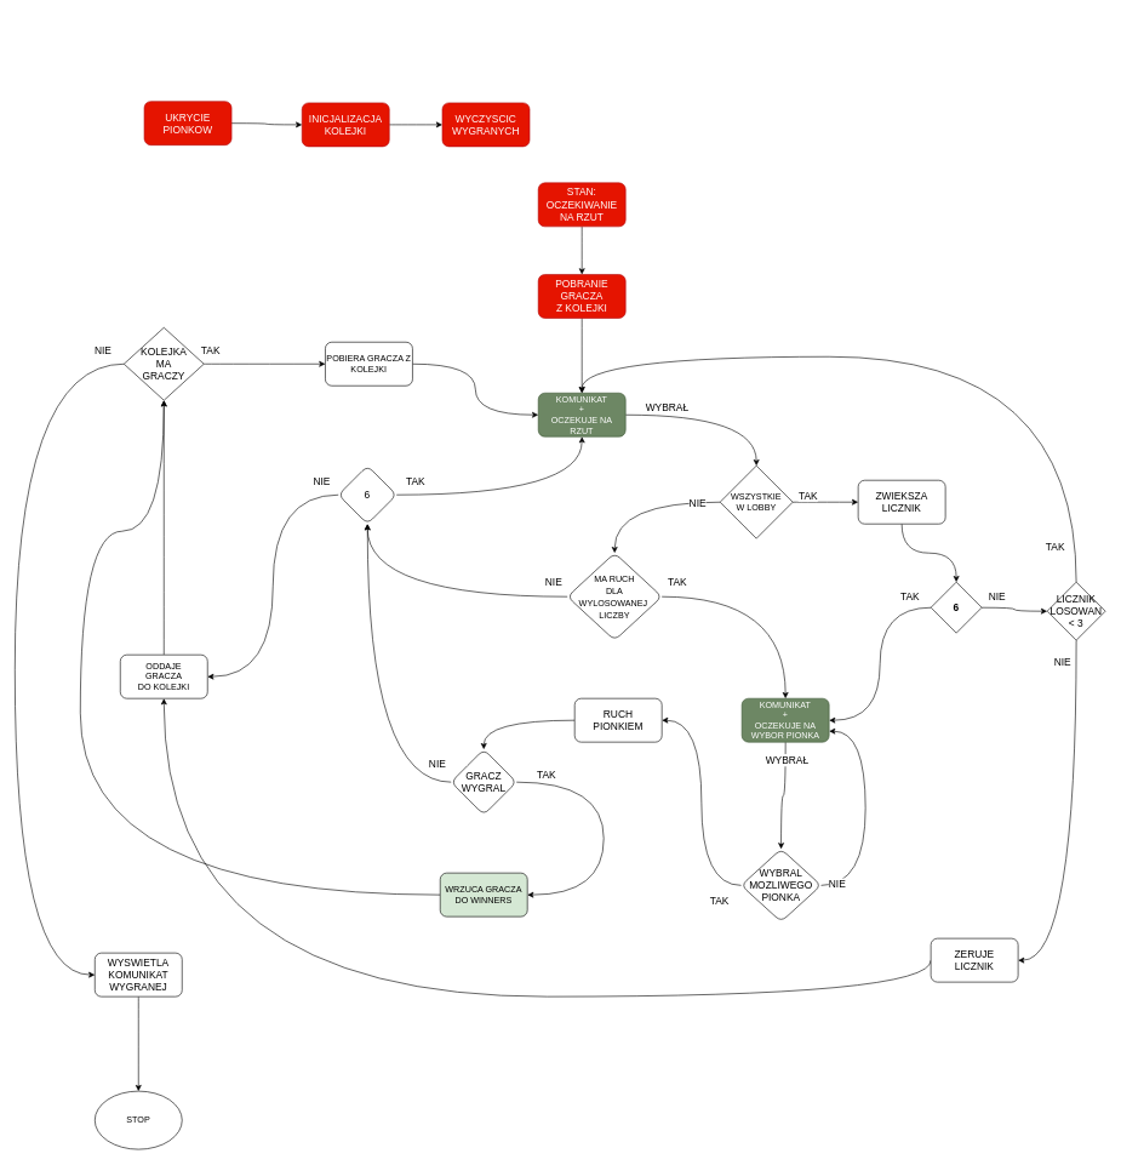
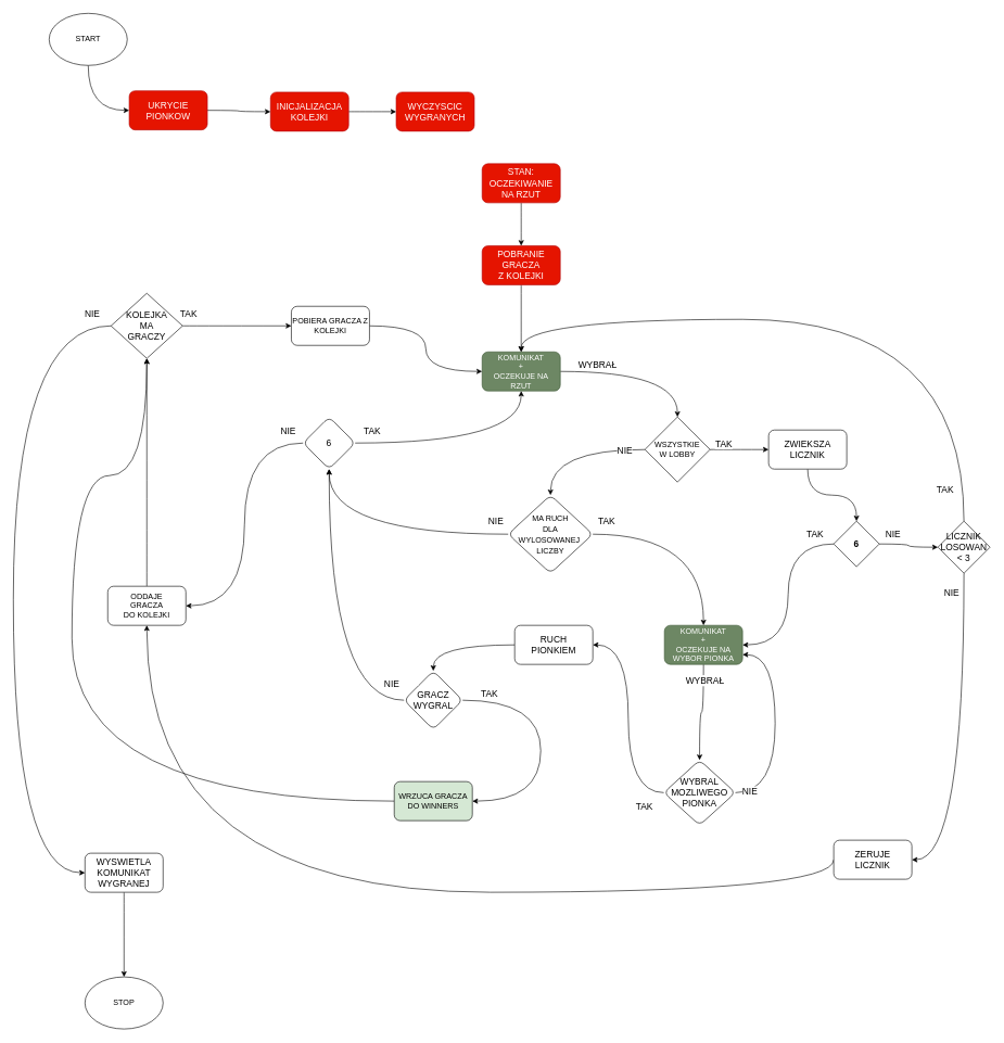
  <mxCell id="0" />
  <mxCell id="1" parent="0" />
+ <mxCell id="2" style="edgeStyle=orthogonalEdgeStyle;rounded=0;orthogonalLoop=1;jettySize=auto;html=1;exitX=0.5;exitY=1;exitDx=0;exitDy=0;curved=1;entryX=0;entryY=0.5;entryDx=0;entryDy=0;" edge="1" parent="1" source="3" target="69"><mxGeometry relative="1" as="geometry" /></mxCell>
+ <mxCell id="3" value="START" style="ellipse;whiteSpace=wrap;html=1;" vertex="1" parent="1"><mxGeometry x="75" y="20" width="120" height="80" as="geometry" /></mxCell>
  <mxCell id="4" value="STOP" style="ellipse;whiteSpace=wrap;html=1;" vertex="1" parent="1"><mxGeometry x="130" y="1500" width="120" height="80" as="geometry" /></mxCell>
  <mxCell id="5" style="edgeStyle=orthogonalEdgeStyle;curved=1;rounded=0;orthogonalLoop=1;jettySize=auto;html=1;exitX=1;exitY=0.5;exitDx=0;exitDy=0;entryX=0;entryY=0.5;entryDx=0;entryDy=0;" edge="1" parent="1" source="6" target="18"><mxGeometry relative="1" as="geometry" /></mxCell>
  <mxCell id="6" value="POBIERA GRACZA Z KOLEJKI" style="rounded=1;whiteSpace=wrap;html=1;" vertex="1" parent="1"><mxGeometry x="447" y="470" width="120" height="60" as="geometry" /></mxCell>
  <mxCell id="7" style="edgeStyle=orthogonalEdgeStyle;curved=1;rounded=0;orthogonalLoop=1;jettySize=auto;html=1;exitX=0;exitY=0.5;exitDx=0;exitDy=0;entryX=1;entryY=0.5;entryDx=0;entryDy=0;fontSize=14;" edge="1" parent="1" source="64" target="56"><mxGeometry relative="1" as="geometry" /></mxCell>
  <mxCell id="8" value="TAK" style="edgeLabel;html=1;align=center;verticalAlign=middle;resizable=0;points=[];fontSize=14;" vertex="1" connectable="0" parent="7"><mxGeometry x="-0.851" y="-5" relative="1" as="geometry"><mxPoint x="-6" y="25" as="offset" /></mxGeometry></mxCell>
  <mxCell id="9" style="edgeStyle=orthogonalEdgeStyle;curved=1;rounded=0;orthogonalLoop=1;jettySize=auto;html=1;exitX=0.5;exitY=1;exitDx=0;exitDy=0;fontSize=14;" edge="1" parent="1" source="11" target="64"><mxGeometry relative="1" as="geometry" /></mxCell>
  <mxCell id="10" value="WYBRAŁ" style="edgeLabel;html=1;align=center;verticalAlign=middle;resizable=0;points=[];fontSize=14;" vertex="1" connectable="0" parent="9"><mxGeometry x="-0.689" y="1" relative="1" as="geometry"><mxPoint as="offset" /></mxGeometry></mxCell>
  <mxCell id="11" value="KOMUNIKAT&lt;br&gt;+&lt;br&gt;OCZEKUJE NA WYBOR PIONKA" style="rounded=1;whiteSpace=wrap;html=1;fillColor=#6d8764;fontColor=#ffffff;strokeColor=#3A5431;" vertex="1" parent="1"><mxGeometry x="1020" y="960" width="120" height="60" as="geometry" /></mxCell>
  <mxCell id="12" style="edgeStyle=orthogonalEdgeStyle;curved=1;rounded=0;orthogonalLoop=1;jettySize=auto;html=1;exitX=0.5;exitY=0;exitDx=0;exitDy=0;entryX=0.5;entryY=1;entryDx=0;entryDy=0;fontSize=14;" edge="1" parent="1" source="13" target="40"><mxGeometry relative="1" as="geometry" /></mxCell>
  <mxCell id="13" value="ODDAJE&lt;br&gt;GRACZA&lt;br&gt;DO KOLEJKI" style="rounded=1;whiteSpace=wrap;html=1;" vertex="1" parent="1"><mxGeometry x="165" y="900" width="120" height="60" as="geometry" /></mxCell>
  <mxCell id="14" style="edgeStyle=orthogonalEdgeStyle;curved=1;rounded=0;orthogonalLoop=1;jettySize=auto;html=1;exitX=0;exitY=0.5;exitDx=0;exitDy=0;entryX=0.5;entryY=1;entryDx=0;entryDy=0;fontSize=14;" edge="1" parent="1" source="15" target="40"><mxGeometry relative="1" as="geometry"><Array as="points"><mxPoint x="110" y="1230" /><mxPoint x="110" y="730" /><mxPoint x="225" y="730" /></Array></mxGeometry></mxCell>
  <mxCell id="15" value="WRZUCA GRACZA DO WINNERS" style="rounded=1;whiteSpace=wrap;html=1;fillColor=#d5e8d4;" vertex="1" parent="1"><mxGeometry x="605" y="1200" width="120" height="60" as="geometry" /></mxCell>
  <mxCell id="16" style="edgeStyle=orthogonalEdgeStyle;curved=1;rounded=0;orthogonalLoop=1;jettySize=auto;html=1;exitX=1;exitY=0.5;exitDx=0;exitDy=0;" edge="1" parent="1" source="18" target="23"><mxGeometry relative="1" as="geometry" /></mxCell>
  <mxCell id="17" value="WYBRAŁ" style="edgeLabel;html=1;align=center;verticalAlign=middle;resizable=0;points=[];fontSize=14;" vertex="1" connectable="0" parent="16"><mxGeometry x="-0.709" relative="1" as="geometry"><mxPoint x="20" y="-11" as="offset" /></mxGeometry></mxCell>
  <mxCell id="18" value="KOMUNIKAT&lt;br&gt;+&lt;br&gt;OCZEKUJE NA RZUT" style="rounded=1;whiteSpace=wrap;html=1;fillColor=#6d8764;fontColor=#ffffff;strokeColor=#3A5431;" vertex="1" parent="1"><mxGeometry x="740" y="540" width="120" height="60" as="geometry" /></mxCell>
  <mxCell id="19" style="edgeStyle=orthogonalEdgeStyle;curved=1;rounded=0;orthogonalLoop=1;jettySize=auto;html=1;exitX=1;exitY=0.5;exitDx=0;exitDy=0;entryX=0;entryY=0.5;entryDx=0;entryDy=0;fontSize=14;" edge="1" parent="1" source="23" target="35"><mxGeometry relative="1" as="geometry" /></mxCell>
  <mxCell id="20" value="TAK" style="edgeLabel;html=1;align=center;verticalAlign=middle;resizable=0;points=[];fontSize=14;" vertex="1" connectable="0" parent="19"><mxGeometry x="-0.44" y="-11" relative="1" as="geometry"><mxPoint x="-5" y="-21" as="offset" /></mxGeometry></mxCell>
  <mxCell id="21" style="edgeStyle=orthogonalEdgeStyle;curved=1;rounded=0;orthogonalLoop=1;jettySize=auto;html=1;exitX=0;exitY=0.5;exitDx=0;exitDy=0;fontSize=14;entryX=0.5;entryY=0;entryDx=0;entryDy=0;" edge="1" parent="1" source="23" target="54"><mxGeometry relative="1" as="geometry"><mxPoint x="860" y="820" as="targetPoint" /></mxGeometry></mxCell>
  <mxCell id="22" value="NIE" style="edgeLabel;html=1;align=center;verticalAlign=middle;resizable=0;points=[];fontSize=14;" vertex="1" connectable="0" parent="21"><mxGeometry x="-0.704" relative="1" as="geometry"><mxPoint as="offset" /></mxGeometry></mxCell>
  <mxCell id="23" value="WSZYSTKIE&lt;br&gt;W LOBBY" style="rhombus;whiteSpace=wrap;html=1;" vertex="1" parent="1"><mxGeometry x="990" y="640" width="100" height="100" as="geometry" /></mxCell>
  <mxCell id="24" style="edgeStyle=orthogonalEdgeStyle;curved=1;rounded=0;orthogonalLoop=1;jettySize=auto;html=1;exitX=1;exitY=0.5;exitDx=0;exitDy=0;entryX=0;entryY=0.5;entryDx=0;entryDy=0;fontSize=14;" edge="1" parent="1" source="28" target="33"><mxGeometry relative="1" as="geometry" /></mxCell>
  <mxCell id="25" value="NIE" style="edgeLabel;html=1;align=center;verticalAlign=middle;resizable=0;points=[];fontSize=14;" vertex="1" connectable="0" parent="24"><mxGeometry x="-0.26" y="-2" relative="1" as="geometry"><mxPoint x="-15" y="-17" as="offset" /></mxGeometry></mxCell>
  <mxCell id="26" style="edgeStyle=orthogonalEdgeStyle;curved=1;rounded=0;orthogonalLoop=1;jettySize=auto;html=1;exitX=0;exitY=0.5;exitDx=0;exitDy=0;entryX=1;entryY=0.5;entryDx=0;entryDy=0;fontSize=14;" edge="1" parent="1" source="28" target="11"><mxGeometry relative="1" as="geometry"><Array as="points"><mxPoint x="1210" y="835" /><mxPoint x="1210" y="990" /></Array></mxGeometry></mxCell>
  <mxCell id="27" value="TAK" style="edgeLabel;html=1;align=center;verticalAlign=middle;resizable=0;points=[];fontSize=14;" vertex="1" connectable="0" parent="26"><mxGeometry x="-0.893" y="2" relative="1" as="geometry"><mxPoint x="-14" y="-17" as="offset" /></mxGeometry></mxCell>
  <mxCell id="28" value="&lt;b&gt;&lt;font style=&quot;font-size: 14px;&quot;&gt;6&lt;/font&gt;&lt;/b&gt;" style="rhombus;whiteSpace=wrap;html=1;" vertex="1" parent="1"><mxGeometry x="1280" y="800" width="70" height="70" as="geometry" /></mxCell>
  <mxCell id="29" style="edgeStyle=orthogonalEdgeStyle;curved=1;rounded=0;orthogonalLoop=1;jettySize=auto;html=1;exitX=0.5;exitY=0;exitDx=0;exitDy=0;fontSize=14;" edge="1" parent="1" source="33" target="18"><mxGeometry relative="1" as="geometry"><Array as="points"><mxPoint x="1480" y="490" /><mxPoint x="800" y="490" /></Array></mxGeometry></mxCell>
  <mxCell id="30" value="TAK" style="edgeLabel;html=1;align=center;verticalAlign=middle;resizable=0;points=[];fontSize=14;" vertex="1" connectable="0" parent="29"><mxGeometry x="-0.944" y="-1" relative="1" as="geometry"><mxPoint x="-31" y="-21" as="offset" /></mxGeometry></mxCell>
  <mxCell id="31" style="edgeStyle=orthogonalEdgeStyle;curved=1;rounded=0;orthogonalLoop=1;jettySize=auto;html=1;exitX=0.5;exitY=1;exitDx=0;exitDy=0;entryX=1;entryY=0.5;entryDx=0;entryDy=0;fontSize=14;" edge="1" parent="1" source="33" target="44"><mxGeometry relative="1" as="geometry" /></mxCell>
  <mxCell id="32" value="NIE" style="edgeLabel;html=1;align=center;verticalAlign=middle;resizable=0;points=[];fontSize=14;" vertex="1" connectable="0" parent="31"><mxGeometry x="-0.822" y="-4" relative="1" as="geometry"><mxPoint x="-16" y="-16" as="offset" /></mxGeometry></mxCell>
  <mxCell id="33" value="LICZNIK&lt;br&gt;LOSOWAN&lt;br&gt;&amp;lt; 3" style="rhombus;whiteSpace=wrap;html=1;fontSize=14;" vertex="1" parent="1"><mxGeometry x="1440" y="800" width="80" height="80" as="geometry" /></mxCell>
  <mxCell id="34" style="edgeStyle=orthogonalEdgeStyle;curved=1;rounded=0;orthogonalLoop=1;jettySize=auto;html=1;exitX=0.5;exitY=1;exitDx=0;exitDy=0;fontSize=14;" edge="1" parent="1" source="35" target="28"><mxGeometry relative="1" as="geometry" /></mxCell>
  <mxCell id="35" value="ZWIEKSZA LICZNIK" style="rounded=1;whiteSpace=wrap;html=1;fontSize=14;" vertex="1" parent="1"><mxGeometry x="1180" y="660" width="120" height="60" as="geometry" /></mxCell>
  <mxCell id="36" style="edgeStyle=orthogonalEdgeStyle;curved=1;rounded=0;orthogonalLoop=1;jettySize=auto;html=1;exitX=1;exitY=0.5;exitDx=0;exitDy=0;entryX=0;entryY=0.5;entryDx=0;entryDy=0;fontSize=14;" edge="1" parent="1" source="40" target="6"><mxGeometry relative="1" as="geometry" /></mxCell>
  <mxCell id="37" value="TAK" style="edgeLabel;html=1;align=center;verticalAlign=middle;resizable=0;points=[];fontSize=14;" vertex="1" connectable="0" parent="36"><mxGeometry x="-0.79" y="1" relative="1" as="geometry"><mxPoint x="-10" y="-19" as="offset" /></mxGeometry></mxCell>
  <mxCell id="38" style="edgeStyle=orthogonalEdgeStyle;curved=1;rounded=0;orthogonalLoop=1;jettySize=auto;html=1;exitX=0;exitY=0.5;exitDx=0;exitDy=0;entryX=0;entryY=0.5;entryDx=0;entryDy=0;fontSize=14;" edge="1" parent="1" source="40" target="42"><mxGeometry relative="1" as="geometry"><Array as="points"><mxPoint x="20" y="500" /><mxPoint x="20" y="1340" /></Array></mxGeometry></mxCell>
  <mxCell id="39" value="NIE" style="edgeLabel;html=1;align=center;verticalAlign=middle;resizable=0;points=[];fontSize=14;" vertex="1" connectable="0" parent="38"><mxGeometry x="-0.869" y="30" relative="1" as="geometry"><mxPoint x="42" y="-50" as="offset" /></mxGeometry></mxCell>
  <mxCell id="40" value="KOLEJKA&lt;br&gt;MA&lt;br&gt;GRACZY" style="rhombus;whiteSpace=wrap;html=1;fontSize=14;" vertex="1" parent="1"><mxGeometry x="170" y="450" width="110" height="100" as="geometry" /></mxCell>
  <mxCell id="41" style="edgeStyle=orthogonalEdgeStyle;curved=1;rounded=0;orthogonalLoop=1;jettySize=auto;html=1;exitX=0.5;exitY=1;exitDx=0;exitDy=0;fontSize=14;" edge="1" parent="1" source="42" target="4"><mxGeometry relative="1" as="geometry" /></mxCell>
  <mxCell id="42" value="WYSWIETLA&lt;br&gt;KOMUNIKAT WYGRANEJ" style="rounded=1;whiteSpace=wrap;html=1;fontSize=14;" vertex="1" parent="1"><mxGeometry x="130" y="1310" width="120" height="60" as="geometry" /></mxCell>
  <mxCell id="43" style="edgeStyle=orthogonalEdgeStyle;curved=1;rounded=0;orthogonalLoop=1;jettySize=auto;html=1;exitX=0;exitY=0.5;exitDx=0;exitDy=0;entryX=0.5;entryY=1;entryDx=0;entryDy=0;fontSize=14;" edge="1" parent="1" source="44" target="13"><mxGeometry relative="1" as="geometry"><Array as="points"><mxPoint x="1280" y="1370" /><mxPoint x="225" y="1370" /></Array></mxGeometry></mxCell>
  <mxCell id="44" value="ZERUJE&lt;br&gt;LICZNIK" style="rounded=1;whiteSpace=wrap;html=1;fontSize=14;" vertex="1" parent="1"><mxGeometry x="1280" y="1290" width="120" height="60" as="geometry" /></mxCell>
  <mxCell id="45" style="edgeStyle=orthogonalEdgeStyle;curved=1;rounded=0;orthogonalLoop=1;jettySize=auto;html=1;exitX=1;exitY=0.5;exitDx=0;exitDy=0;entryX=0.5;entryY=0;entryDx=0;entryDy=0;fontSize=14;" edge="1" parent="1" source="54" target="11"><mxGeometry relative="1" as="geometry"><mxPoint x="860" y="820" as="sourcePoint" /></mxGeometry></mxCell>
  <mxCell id="46" value="TAK" style="edgeLabel;html=1;align=center;verticalAlign=middle;resizable=0;points=[];fontSize=14;" vertex="1" connectable="0" parent="45"><mxGeometry x="-0.506" y="-11" relative="1" as="geometry"><mxPoint x="-57" y="-31" as="offset" /></mxGeometry></mxCell>
  <mxCell id="47" style="edgeStyle=orthogonalEdgeStyle;curved=1;rounded=0;orthogonalLoop=1;jettySize=auto;html=1;exitX=1;exitY=0.5;exitDx=0;exitDy=0;entryX=0.5;entryY=1;entryDx=0;entryDy=0;fontSize=14;" edge="1" parent="1" source="51" target="18"><mxGeometry relative="1" as="geometry" /></mxCell>
  <mxCell id="48" value="TAK" style="edgeLabel;html=1;align=center;verticalAlign=middle;resizable=0;points=[];fontSize=14;" vertex="1" connectable="0" parent="47"><mxGeometry x="-0.764" y="4" relative="1" as="geometry"><mxPoint x="-15" y="-16" as="offset" /></mxGeometry></mxCell>
  <mxCell id="49" style="edgeStyle=orthogonalEdgeStyle;curved=1;rounded=0;orthogonalLoop=1;jettySize=auto;html=1;exitX=0;exitY=0.5;exitDx=0;exitDy=0;entryX=1;entryY=0.5;entryDx=0;entryDy=0;fontSize=14;" edge="1" parent="1" source="51" target="13"><mxGeometry relative="1" as="geometry" /></mxCell>
  <mxCell id="50" value="NIE" style="edgeLabel;html=1;align=center;verticalAlign=middle;resizable=0;points=[];fontSize=14;" vertex="1" connectable="0" parent="49"><mxGeometry x="-0.889" y="2" relative="1" as="geometry"><mxPoint y="-22" as="offset" /></mxGeometry></mxCell>
  <mxCell id="51" value="6" style="rhombus;whiteSpace=wrap;html=1;rounded=1;glass=0;fontSize=14;" vertex="1" parent="1"><mxGeometry x="465" y="640" width="80" height="80" as="geometry" /></mxCell>
  <mxCell id="52" style="edgeStyle=orthogonalEdgeStyle;curved=1;rounded=0;orthogonalLoop=1;jettySize=auto;html=1;exitX=0;exitY=0.5;exitDx=0;exitDy=0;entryX=0.5;entryY=1;entryDx=0;entryDy=0;fontSize=14;" edge="1" parent="1" source="54" target="51"><mxGeometry relative="1" as="geometry" /></mxCell>
  <mxCell id="53" value="NIE" style="edgeLabel;html=1;align=center;verticalAlign=middle;resizable=0;points=[];fontSize=14;" vertex="1" connectable="0" parent="52"><mxGeometry x="-0.819" y="2" relative="1" as="geometry"><mxPoint x="14" y="-22" as="offset" /></mxGeometry></mxCell>
  <mxCell id="54" value="&lt;span style=&quot;font-size: 12px;&quot;&gt;MA RUCH&lt;/span&gt;&lt;br style=&quot;font-size: 12px;&quot;&gt;&lt;span style=&quot;font-size: 12px;&quot;&gt;DLA&lt;/span&gt;&lt;br style=&quot;font-size: 12px;&quot;&gt;&lt;span style=&quot;font-size: 12px;&quot;&gt;WYLOSOWANEJ&amp;nbsp;&lt;/span&gt;&lt;br style=&quot;font-size: 12px;&quot;&gt;&lt;span style=&quot;font-size: 12px;&quot;&gt;LICZBY&lt;/span&gt;" style="rhombus;whiteSpace=wrap;html=1;rounded=1;glass=0;fontSize=14;" vertex="1" parent="1"><mxGeometry x="780" y="760" width="130" height="120" as="geometry" /></mxCell>
  <mxCell id="55" style="edgeStyle=orthogonalEdgeStyle;curved=1;rounded=0;orthogonalLoop=1;jettySize=auto;html=1;exitX=0;exitY=0.5;exitDx=0;exitDy=0;entryX=0.5;entryY=0;entryDx=0;entryDy=0;fontSize=14;" edge="1" parent="1" source="56" target="61"><mxGeometry relative="1" as="geometry" /></mxCell>
  <mxCell id="56" value="RUCH&lt;br&gt;PIONKIEM" style="rounded=1;whiteSpace=wrap;html=1;glass=0;fontSize=14;" vertex="1" parent="1"><mxGeometry x="790" y="960" width="120" height="60" as="geometry" /></mxCell>
  <mxCell id="57" style="edgeStyle=orthogonalEdgeStyle;curved=1;rounded=0;orthogonalLoop=1;jettySize=auto;html=1;exitX=1;exitY=0.5;exitDx=0;exitDy=0;fontSize=14;entryX=1;entryY=0.5;entryDx=0;entryDy=0;" edge="1" parent="1" source="61" target="15"><mxGeometry relative="1" as="geometry"><Array as="points"><mxPoint x="830" y="1075" /><mxPoint x="830" y="1230" /></Array></mxGeometry></mxCell>
  <mxCell id="58" value="TAK" style="edgeLabel;html=1;align=center;verticalAlign=middle;resizable=0;points=[];fontSize=14;" vertex="1" connectable="0" parent="57"><mxGeometry x="-0.651" y="-2" relative="1" as="geometry"><mxPoint x="-26" y="-13" as="offset" /></mxGeometry></mxCell>
  <mxCell id="59" style="edgeStyle=orthogonalEdgeStyle;curved=1;rounded=0;orthogonalLoop=1;jettySize=auto;html=1;exitX=0;exitY=0.5;exitDx=0;exitDy=0;entryX=0.5;entryY=1;entryDx=0;entryDy=0;fontSize=14;" edge="1" parent="1" source="61" target="51"><mxGeometry relative="1" as="geometry" /></mxCell>
  <mxCell id="60" value="NIE" style="edgeLabel;html=1;align=center;verticalAlign=middle;resizable=0;points=[];fontSize=14;" vertex="1" connectable="0" parent="59"><mxGeometry x="-0.898" y="-8" relative="1" as="geometry"><mxPoint x="4" y="-17" as="offset" /></mxGeometry></mxCell>
  <mxCell id="61" value="GRACZ&lt;br&gt;WYGRAL" style="rhombus;whiteSpace=wrap;html=1;rounded=1;glass=0;fontSize=14;" vertex="1" parent="1"><mxGeometry x="620" y="1030" width="90" height="90" as="geometry" /></mxCell>
  <mxCell id="62" style="edgeStyle=orthogonalEdgeStyle;curved=1;rounded=0;orthogonalLoop=1;jettySize=auto;html=1;exitX=1;exitY=0.5;exitDx=0;exitDy=0;entryX=1;entryY=0.75;entryDx=0;entryDy=0;fontSize=14;" edge="1" parent="1" source="64" target="11"><mxGeometry relative="1" as="geometry"><Array as="points"><mxPoint x="1190" y="1217" /><mxPoint x="1190" y="1005" /></Array></mxGeometry></mxCell>
  <mxCell id="63" value="NIE" style="edgeLabel;html=1;align=center;verticalAlign=middle;resizable=0;points=[];fontSize=14;" vertex="1" connectable="0" parent="62"><mxGeometry x="-0.391" y="11" relative="1" as="geometry"><mxPoint x="-29" y="35" as="offset" /></mxGeometry></mxCell>
  <mxCell id="64" value="WYBRAL&lt;br&gt;MOZLIWEGO&lt;br&gt;PIONKA" style="rhombus;whiteSpace=wrap;html=1;rounded=1;glass=0;fontSize=14;" vertex="1" parent="1"><mxGeometry x="1019" y="1167" width="110" height="100" as="geometry" /></mxCell>
  <mxCell id="65" style="edgeStyle=orthogonalEdgeStyle;curved=1;rounded=0;orthogonalLoop=1;jettySize=auto;html=1;exitX=1;exitY=0.5;exitDx=0;exitDy=0;entryX=0;entryY=0.5;entryDx=0;entryDy=0;fontSize=14;" edge="1" parent="1" source="66" target="67"><mxGeometry relative="1" as="geometry" /></mxCell>
  <mxCell id="66" value="INICJALIZACJA KOLEJKI" style="rounded=1;whiteSpace=wrap;html=1;glass=0;fontSize=14;fillColor=#e51400;fontColor=#ffffff;strokeColor=#B20000;" vertex="1" parent="1"><mxGeometry x="415" y="141" width="120" height="60" as="geometry" /></mxCell>
  <mxCell id="67" value="WYCZYSCIC&lt;br&gt;WYGRANYCH" style="rounded=1;whiteSpace=wrap;html=1;glass=0;fontSize=14;fillColor=#e51400;fontColor=#ffffff;strokeColor=#B20000;" vertex="1" parent="1"><mxGeometry x="608" y="141" width="120" height="60" as="geometry" /></mxCell>
  <mxCell id="68" style="edgeStyle=orthogonalEdgeStyle;curved=1;rounded=0;orthogonalLoop=1;jettySize=auto;html=1;exitX=1;exitY=0.5;exitDx=0;exitDy=0;entryX=0;entryY=0.5;entryDx=0;entryDy=0;fontSize=14;" edge="1" parent="1" source="69" target="66"><mxGeometry relative="1" as="geometry" /></mxCell>
  <mxCell id="69" value="UKRYCIE&lt;br&gt;PIONKOW" style="rounded=1;whiteSpace=wrap;html=1;glass=0;fontSize=14;fillColor=#e51400;fontColor=#ffffff;strokeColor=#B20000;" vertex="1" parent="1"><mxGeometry x="198" y="139" width="120" height="60" as="geometry" /></mxCell>
  <mxCell id="70" style="edgeStyle=orthogonalEdgeStyle;curved=1;rounded=0;orthogonalLoop=1;jettySize=auto;html=1;exitX=0.5;exitY=1;exitDx=0;exitDy=0;entryX=0.5;entryY=0;entryDx=0;entryDy=0;fontSize=14;" edge="1" parent="1" source="71" target="73"><mxGeometry relative="1" as="geometry" /></mxCell>
  <mxCell id="71" value="STAN:&lt;br&gt;OCZEKIWANIE NA RZUT" style="rounded=1;whiteSpace=wrap;html=1;glass=0;fontSize=14;fillColor=#e51400;fontColor=#ffffff;strokeColor=#B20000;" vertex="1" parent="1"><mxGeometry x="740" y="251" width="120" height="60" as="geometry" /></mxCell>
  <mxCell id="72" style="edgeStyle=orthogonalEdgeStyle;curved=1;rounded=0;orthogonalLoop=1;jettySize=auto;html=1;exitX=0.5;exitY=1;exitDx=0;exitDy=0;entryX=0.5;entryY=0;entryDx=0;entryDy=0;fontSize=14;" edge="1" parent="1" source="73" target="18"><mxGeometry relative="1" as="geometry" /></mxCell>
  <mxCell id="73" value="POBRANIE&lt;br&gt;GRACZA&lt;br&gt;Z KOLEJKI" style="rounded=1;whiteSpace=wrap;html=1;glass=0;fontSize=14;fillColor=#e51400;fontColor=#ffffff;strokeColor=#B20000;" vertex="1" parent="1"><mxGeometry x="740" y="377" width="120" height="60" as="geometry" /></mxCell>
